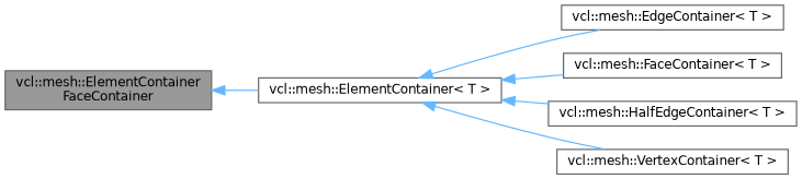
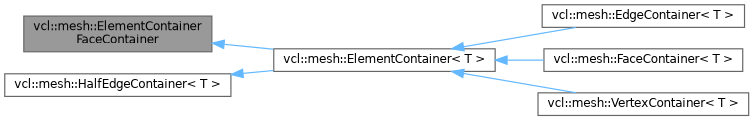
  digraph {
    rankdir=LR
    node [color=gray40 fillcolor=white fontname=Helvetica fontsize=10 shape=box style=filled]
    edge [color=steelblue1 dir=back fontname=Helvetica fontsize=10 labelfontname=Helvetica labelfontsize=10 style=solid]
    n1 [fillcolor=grey60 fontcolor=black height=0.2 label="vcl::mesh::ElementContainer\lFaceContainer" width=0.4]
    n2 [height=0.2 label="vcl::mesh::ElementContainer\< T \>" width=0.4]
    n3 [height=0.2 label="vcl::mesh::EdgeContainer\< T \>" width=0.4]
    n4 [height=0.2 label="vcl::mesh::FaceContainer\< T \>" width=0.4]
    n5 [height=0.2 label="vcl::mesh::HalfEdgeContainer\< T \>" width=0.4]
    n6 [height=0.2 label="vcl::mesh::VertexContainer\< T \>" width=0.4]
    n1 -> n2
    n2 -> n3
    n2 -> n4
-   n2 -> n5
+   n5 -> n2
    n2 -> n6
  }
